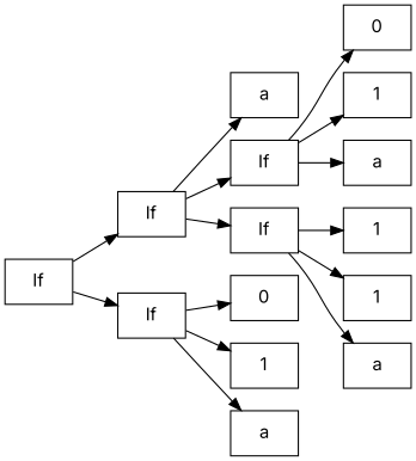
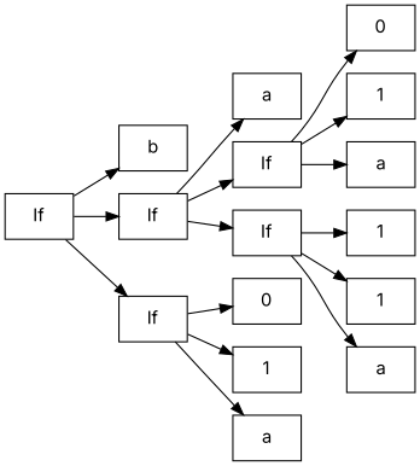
  digraph {
    rankdir=LR
    fontname=Inter
    node [shape=box fontname=Inter]
    edge [fontname=Inter]
    n1 [label=If]
+   n2 [label=b]
    n3 [label=If]
    n4 [label=If]
    n5 [label=a]
    n6 [label=If]
    n7 [label=If]
    n8 [label=0]
    n9 [label=1]
    n10 [label=a]
    n11 [label=1]
    n12 [label=1]
    n13 [label=a]
    n14 [label=0]
    n15 [label=1]
    n16 [label=a]
+   n1 -> n2
    n1 -> n3
    n1 -> n4
    n3 -> n5
    n3 -> n6
    n3 -> n7
    n4 -> n14
    n4 -> n15
    n4 -> n16
    n6 -> n8
    n6 -> n9
    n6 -> n10
    n7 -> n11
    n7 -> n12
    n7 -> n13
  }
